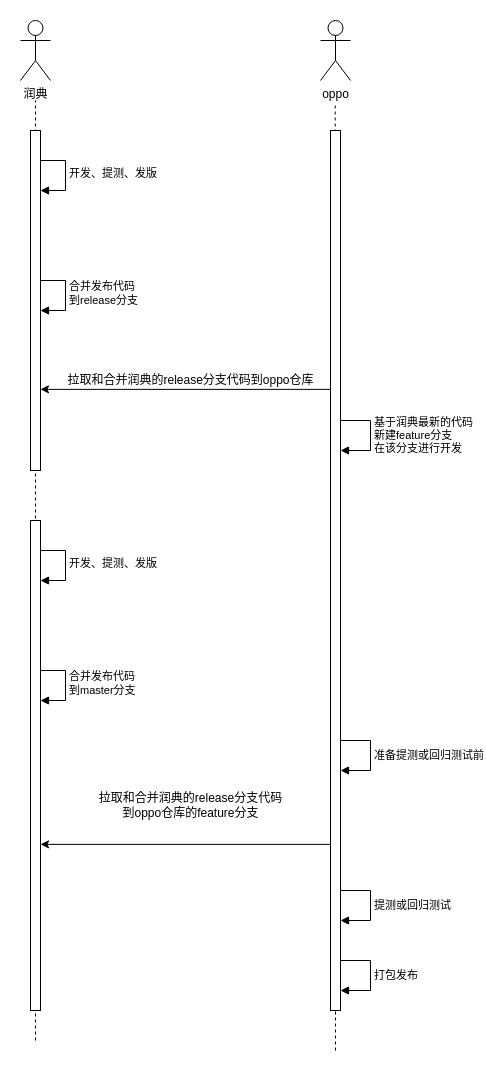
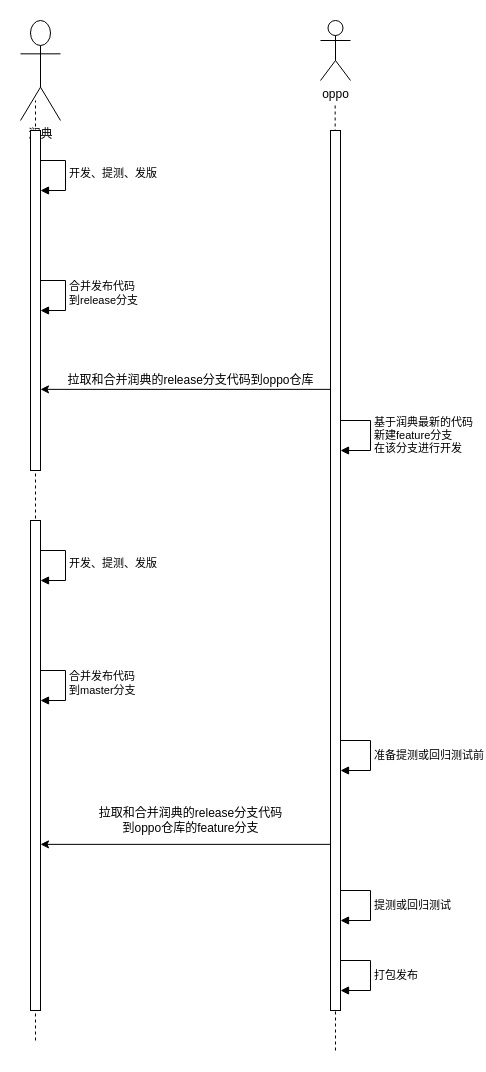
  <mxCell id="0" />
  <mxCell id="1" parent="0" />
  <mxCell id="2" value="开发、提测、发版" style="html=1;align=left;spacingLeft=2;endArrow=block;rounded=0;edgeStyle=orthogonalEdgeStyle;curved=0;rounded=0;" edge="1" parent="1"><mxGeometry relative="1" as="geometry"><mxPoint x="35" y="160" as="sourcePoint" /><Array as="points"><mxPoint x="65" y="190" /></Array><mxPoint x="40" y="190" as="targetPoint" /></mxGeometry></mxCell>
- <mxCell id="3" value="润典" style="shape=umlActor;verticalLabelPosition=bottom;verticalAlign=top;html=1;" vertex="1" parent="1"><mxGeometry x="20" y="20" width="30" height="60" as="geometry" /></mxCell>
+ <mxCell id="3" value="润典" style="shape=umlActor;verticalLabelPosition=bottom;verticalAlign=top;html=1;" vertex="1" parent="1"><mxGeometry x="20" y="20" width="40" height="100" as="geometry" /></mxCell>
  <mxCell id="4" value="oppo" style="shape=umlActor;verticalLabelPosition=bottom;verticalAlign=top;html=1;" vertex="1" parent="1"><mxGeometry x="320" y="20" width="30" height="60" as="geometry" /></mxCell>
  <mxCell id="5" value="" style="endArrow=none;dashed=1;html=1;rounded=0;" edge="1" parent="1"><mxGeometry width="50" height="50" relative="1" as="geometry"><mxPoint x="335" y="1050" as="sourcePoint" /><mxPoint x="334.66" y="104" as="targetPoint" /></mxGeometry></mxCell>
  <mxCell id="6" value="" style="endArrow=none;dashed=1;html=1;rounded=0;" edge="1" parent="1"><mxGeometry width="50" height="50" relative="1" as="geometry"><mxPoint x="35" y="240" as="sourcePoint" /><mxPoint x="35" y="100" as="targetPoint" /></mxGeometry></mxCell>
  <mxCell id="7" value="" style="endArrow=none;dashed=1;html=1;rounded=0;" edge="1" parent="1" source="15"><mxGeometry width="50" height="50" relative="1" as="geometry"><mxPoint x="35" y="730" as="sourcePoint" /><mxPoint x="35" y="350" as="targetPoint" /></mxGeometry></mxCell>
  <mxCell id="8" value="" style="endArrow=classic;endFill=1;html=1;rounded=0;" edge="1" parent="1"><mxGeometry width="160" relative="1" as="geometry"><mxPoint x="40" y="388.86" as="sourcePoint" /><mxPoint x="40" y="388.86" as="targetPoint" /></mxGeometry></mxCell>
  <mxCell id="9" value="拉取和合并润典的release分支代码到oppo仓库" style="text;html=1;align=center;verticalAlign=middle;resizable=0;points=[];autosize=1;strokeColor=none;fillColor=none;" vertex="1" parent="1"><mxGeometry x="55" y="365" width="270" height="30" as="geometry" /></mxCell>
  <mxCell id="10" value="" style="html=1;points=[[0,0,0,0,5],[0,1,0,0,-5],[1,0,0,0,5],[1,1,0,0,-5]];perimeter=orthogonalPerimeter;outlineConnect=0;targetShapes=umlLifeline;portConstraint=eastwest;newEdgeStyle={&quot;curved&quot;:0,&quot;rounded&quot;:0};" vertex="1" parent="1"><mxGeometry x="330" y="130" width="10" height="880" as="geometry" /></mxCell>
  <mxCell id="11" value="基于润典最新的代码&lt;div&gt;新建feature分支&lt;div&gt;&lt;div&gt;&lt;div&gt;&lt;div&gt;在该分支进行开发&lt;/div&gt;&lt;/div&gt;&lt;/div&gt;&lt;/div&gt;&lt;/div&gt;" style="html=1;align=left;spacingLeft=2;endArrow=block;rounded=0;edgeStyle=orthogonalEdgeStyle;curved=0;rounded=0;" edge="1" parent="1"><mxGeometry relative="1" as="geometry"><mxPoint x="340" y="420" as="sourcePoint" /><Array as="points"><mxPoint x="370" y="420" /><mxPoint x="370" y="450" /></Array><mxPoint x="340" y="450" as="targetPoint" /></mxGeometry></mxCell>
  <mxCell id="12" value="合并发布代码&lt;div&gt;到release分支&lt;/div&gt;" style="html=1;align=left;spacingLeft=2;endArrow=block;rounded=0;edgeStyle=orthogonalEdgeStyle;curved=0;rounded=0;" edge="1" parent="1"><mxGeometry relative="1" as="geometry"><mxPoint x="35" y="280" as="sourcePoint" /><Array as="points"><mxPoint x="65" y="310" /></Array><mxPoint x="40" y="310" as="targetPoint" /></mxGeometry></mxCell>
  <mxCell id="13" value="" style="endArrow=none;dashed=1;html=1;rounded=0;" edge="1" parent="1" target="15"><mxGeometry width="50" height="50" relative="1" as="geometry"><mxPoint x="35" y="1040" as="sourcePoint" /><mxPoint x="35" y="350" as="targetPoint" /></mxGeometry></mxCell>
  <mxCell id="14" value="" style="endArrow=classic;endFill=1;html=1;rounded=0;" edge="1" parent="1"><mxGeometry width="160" relative="1" as="geometry"><mxPoint x="330" y="388.86" as="sourcePoint" /><mxPoint x="40" y="388.86" as="targetPoint" /></mxGeometry></mxCell>
  <mxCell id="15" value="" style="html=1;points=[[0,0,0,0,5],[0,1,0,0,-5],[1,0,0,0,5],[1,1,0,0,-5]];perimeter=orthogonalPerimeter;outlineConnect=0;targetShapes=umlLifeline;portConstraint=eastwest;newEdgeStyle={&quot;curved&quot;:0,&quot;rounded&quot;:0};" vertex="1" parent="1"><mxGeometry x="30" y="130" width="10" height="340" as="geometry" /></mxCell>
  <mxCell id="16" value="开发、提测、发版" style="html=1;align=left;spacingLeft=2;endArrow=block;rounded=0;edgeStyle=orthogonalEdgeStyle;curved=0;rounded=0;" edge="1" parent="1"><mxGeometry relative="1" as="geometry"><mxPoint x="35" y="550" as="sourcePoint" /><Array as="points"><mxPoint x="65" y="580" /></Array><mxPoint x="40" y="580" as="targetPoint" /></mxGeometry></mxCell>
  <mxCell id="17" value="" style="endArrow=none;dashed=1;html=1;rounded=0;" edge="1" parent="1" source="20"><mxGeometry width="50" height="50" relative="1" as="geometry"><mxPoint x="35" y="1120" as="sourcePoint" /><mxPoint x="35" y="740" as="targetPoint" /></mxGeometry></mxCell>
  <mxCell id="18" value="" style="endArrow=classic;endFill=1;html=1;rounded=0;" edge="1" parent="1"><mxGeometry width="160" relative="1" as="geometry"><mxPoint x="40" y="838.86" as="sourcePoint" /><mxPoint x="40" y="838.86" as="targetPoint" /></mxGeometry></mxCell>
  <mxCell id="19" value="合并发布代码&lt;div&gt;到master分支&lt;/div&gt;" style="html=1;align=left;spacingLeft=2;endArrow=block;rounded=0;edgeStyle=orthogonalEdgeStyle;curved=0;rounded=0;" edge="1" parent="1"><mxGeometry relative="1" as="geometry"><mxPoint x="35" y="670" as="sourcePoint" /><Array as="points"><mxPoint x="65" y="700" /></Array><mxPoint x="40" y="700" as="targetPoint" /></mxGeometry></mxCell>
  <mxCell id="20" value="" style="html=1;points=[[0,0,0,0,5],[0,1,0,0,-5],[1,0,0,0,5],[1,1,0,0,-5]];perimeter=orthogonalPerimeter;outlineConnect=0;targetShapes=umlLifeline;portConstraint=eastwest;newEdgeStyle={&quot;curved&quot;:0,&quot;rounded&quot;:0};" vertex="1" parent="1"><mxGeometry x="30" y="520" width="10" height="490" as="geometry" /></mxCell>
  <mxCell id="21" value="" style="endArrow=classic;endFill=1;html=1;rounded=0;" edge="1" parent="1"><mxGeometry width="160" relative="1" as="geometry"><mxPoint x="40" y="843.86" as="sourcePoint" /><mxPoint x="40" y="843.86" as="targetPoint" /></mxGeometry></mxCell>
- <mxCell id="22" value="拉取和合并润典的release分支代码&lt;div&gt;到oppo仓库的feature分支&lt;/div&gt;" style="text;html=1;align=center;verticalAlign=middle;resizable=0;points=[];autosize=1;strokeColor=none;fillColor=none;" vertex="1" parent="1"><mxGeometry x="85" y="785" width="210" height="40" as="geometry" /></mxCell>
+ <mxCell id="22" value="拉取和合并润典的release分支代码&lt;div&gt;到oppo仓库的feature分支&lt;/div&gt;" style="text;html=1;align=center;verticalAlign=middle;resizable=0;points=[];autosize=1;strokeColor=none;fillColor=none;" vertex="1" parent="1"><mxGeometry x="85" y="800" width="210" height="40" as="geometry" /></mxCell>
  <mxCell id="23" value="" style="endArrow=classic;endFill=1;html=1;rounded=0;" edge="1" parent="1"><mxGeometry width="160" relative="1" as="geometry"><mxPoint x="330" y="843.86" as="sourcePoint" /><mxPoint x="40" y="843.86" as="targetPoint" /></mxGeometry></mxCell>
  <mxCell id="24" value="准备提测或回归测试前" style="html=1;align=left;spacingLeft=2;endArrow=block;rounded=0;edgeStyle=orthogonalEdgeStyle;curved=0;rounded=0;" edge="1" parent="1"><mxGeometry relative="1" as="geometry"><mxPoint x="340" y="740" as="sourcePoint" /><Array as="points"><mxPoint x="370" y="740" /><mxPoint x="370" y="770" /></Array><mxPoint x="340" y="770" as="targetPoint" /><mxPoint as="offset" /></mxGeometry></mxCell>
  <mxCell id="25" value="提测或回归测试" style="html=1;align=left;spacingLeft=2;endArrow=block;rounded=0;edgeStyle=orthogonalEdgeStyle;curved=0;rounded=0;" edge="1" parent="1"><mxGeometry relative="1" as="geometry"><mxPoint x="340" y="890" as="sourcePoint" /><Array as="points"><mxPoint x="370" y="890" /><mxPoint x="370" y="920" /></Array><mxPoint x="340" y="920" as="targetPoint" /><mxPoint as="offset" /></mxGeometry></mxCell>
  <mxCell id="26" value="打包发布" style="html=1;align=left;spacingLeft=2;endArrow=block;rounded=0;edgeStyle=orthogonalEdgeStyle;curved=0;rounded=0;" edge="1" parent="1"><mxGeometry relative="1" as="geometry"><mxPoint x="340" y="960" as="sourcePoint" /><Array as="points"><mxPoint x="370" y="960" /><mxPoint x="370" y="990" /></Array><mxPoint x="340" y="990" as="targetPoint" /><mxPoint as="offset" /></mxGeometry></mxCell>
